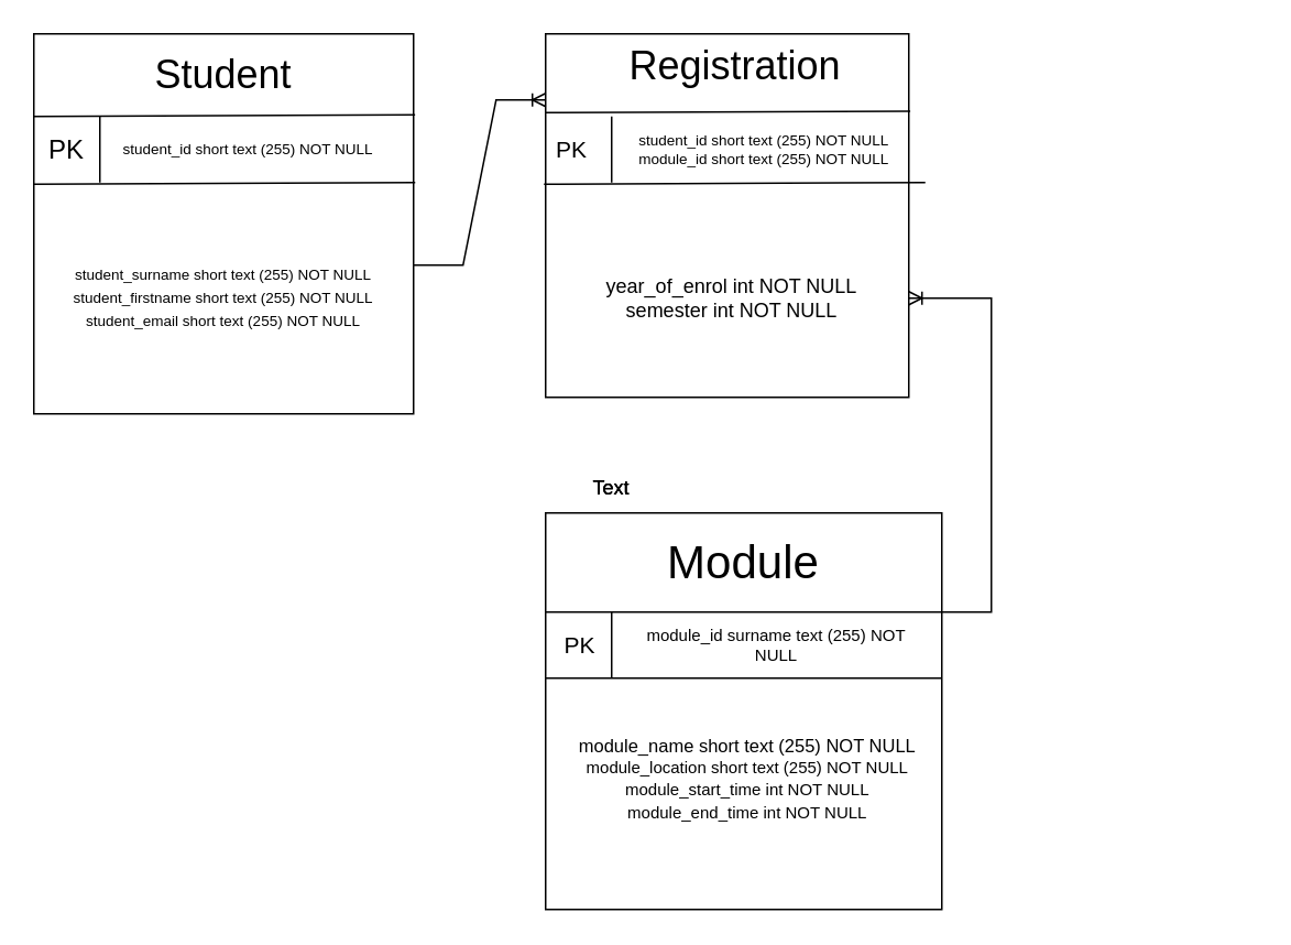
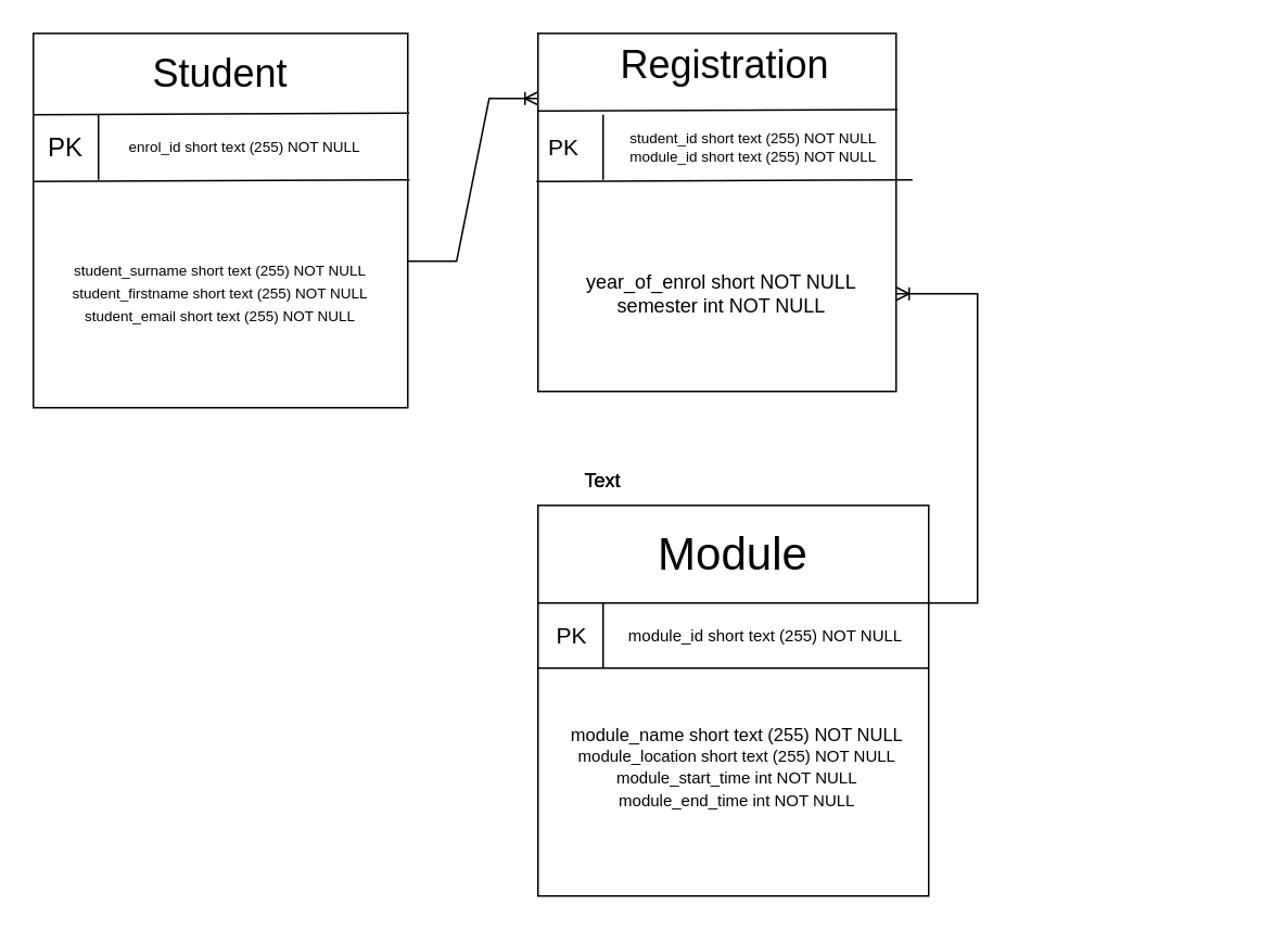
  <mxCell id="0" />
  <mxCell id="1" parent="0" />
  <mxCell id="2" value="" style="whiteSpace=wrap;html=1;aspect=fixed;" vertex="1" parent="1"><mxGeometry x="20" y="20" width="230" height="230" as="geometry" /></mxCell>
  <mxCell id="3" value="" style="whiteSpace=wrap;html=1;aspect=fixed;" vertex="1" parent="1"><mxGeometry x="330" y="20" width="220" height="220" as="geometry" /></mxCell>
  <mxCell id="4" value="" style="whiteSpace=wrap;html=1;aspect=fixed;" vertex="1" parent="1"><mxGeometry x="330" y="310" width="240" height="240" as="geometry" /></mxCell>
  <mxCell id="5" value="" style="endArrow=none;html=1;rounded=0;exitX=1;exitY=0.25;exitDx=0;exitDy=0;" edge="1" parent="1" source="4"><mxGeometry width="50" height="50" relative="1" as="geometry"><mxPoint x="410" y="370" as="sourcePoint" /><mxPoint x="330" y="370" as="targetPoint" /></mxGeometry></mxCell>
  <mxCell id="6" value="" style="endArrow=none;html=1;rounded=0;" edge="1" parent="1" target="3"><mxGeometry width="50" height="50" relative="1" as="geometry"><mxPoint x="330" y="90" as="sourcePoint" /><mxPoint x="380" y="40" as="targetPoint" /></mxGeometry></mxCell>
  <mxCell id="7" value="" style="endArrow=none;html=1;rounded=0;entryX=0;entryY=0.217;entryDx=0;entryDy=0;entryPerimeter=0;exitX=1.004;exitY=0.213;exitDx=0;exitDy=0;exitPerimeter=0;" edge="1" parent="1" source="3" target="3"><mxGeometry width="50" height="50" relative="1" as="geometry"><mxPoint x="550" y="70" as="sourcePoint" /><mxPoint x="340" y="70" as="targetPoint" /></mxGeometry></mxCell>
  <mxCell id="8" value="" style="endArrow=none;html=1;rounded=0;exitX=1.004;exitY=0.213;exitDx=0;exitDy=0;exitPerimeter=0;" edge="1" parent="1" source="2"><mxGeometry width="50" height="50" relative="1" as="geometry"><mxPoint x="240" y="70" as="sourcePoint" /><mxPoint x="20" y="70" as="targetPoint" /></mxGeometry></mxCell>
  <mxCell id="9" value="Module" style="text;html=1;strokeColor=none;fillColor=none;align=center;verticalAlign=middle;whiteSpace=wrap;rounded=0;fontSize=28;" vertex="1" parent="1"><mxGeometry x="330" y="320" width="240" height="40" as="geometry" /></mxCell>
  <mxCell id="10" value="Student" style="text;html=1;strokeColor=none;fillColor=none;align=center;verticalAlign=middle;whiteSpace=wrap;rounded=0;fontSize=24;" vertex="1" parent="1"><mxGeometry x="30" y="30" width="210" height="30" as="geometry" /></mxCell>
  <mxCell id="11" value="Registration" style="text;html=1;strokeColor=none;fillColor=none;align=center;verticalAlign=middle;whiteSpace=wrap;rounded=0;fontSize=24;" vertex="1" parent="1"><mxGeometry x="340" y="20" width="210" height="40" as="geometry" /></mxCell>
  <mxCell id="12" value="" style="endArrow=none;html=1;rounded=0;exitX=1.004;exitY=0.213;exitDx=0;exitDy=0;exitPerimeter=0;" edge="1" parent="1"><mxGeometry width="50" height="50" relative="1" as="geometry"><mxPoint x="251" y="110" as="sourcePoint" /><mxPoint x="20" y="111" as="targetPoint" /></mxGeometry></mxCell>
  <mxCell id="13" value="" style="endArrow=none;html=1;rounded=0;entryX=0;entryY=0.217;entryDx=0;entryDy=0;entryPerimeter=0;exitX=1.004;exitY=0.213;exitDx=0;exitDy=0;exitPerimeter=0;" edge="1" parent="1"><mxGeometry width="50" height="50" relative="1" as="geometry"><mxPoint x="560" y="110" as="sourcePoint" /><mxPoint x="329" y="111" as="targetPoint" /></mxGeometry></mxCell>
  <mxCell id="14" value="" style="endArrow=none;html=1;rounded=0;exitX=1;exitY=0.25;exitDx=0;exitDy=0;" edge="1" parent="1"><mxGeometry width="50" height="50" relative="1" as="geometry"><mxPoint x="570" y="410" as="sourcePoint" /><mxPoint x="330" y="410" as="targetPoint" /></mxGeometry></mxCell>
  <mxCell id="15" value="" style="endArrow=none;html=1;rounded=0;" edge="1" parent="1"><mxGeometry width="50" height="50" relative="1" as="geometry"><mxPoint x="370" y="410" as="sourcePoint" /><mxPoint x="370" y="370" as="targetPoint" /></mxGeometry></mxCell>
  <mxCell id="16" value="" style="endArrow=none;html=1;rounded=0;" edge="1" parent="1"><mxGeometry width="50" height="50" relative="1" as="geometry"><mxPoint x="370" y="110" as="sourcePoint" /><mxPoint x="370" y="70" as="targetPoint" /></mxGeometry></mxCell>
  <mxCell id="17" value="" style="endArrow=none;html=1;rounded=0;" edge="1" parent="1"><mxGeometry width="50" height="50" relative="1" as="geometry"><mxPoint x="60" y="110" as="sourcePoint" /><mxPoint x="60" y="70" as="targetPoint" /></mxGeometry></mxCell>
  <mxCell id="18" value="Text" style="text;html=1;strokeColor=none;fillColor=none;align=center;verticalAlign=middle;whiteSpace=wrap;rounded=0;" vertex="1" parent="1"><mxGeometry x="340" y="280" width="60" height="30" as="geometry" /></mxCell>
  <mxCell id="19" value="Text" style="text;html=1;strokeColor=none;fillColor=none;align=center;verticalAlign=middle;whiteSpace=wrap;rounded=0;" vertex="1" parent="1"><mxGeometry x="340" y="280" width="60" height="30" as="geometry" /></mxCell>
  <mxCell id="20" value="PK" style="text;html=1;strokeColor=none;fillColor=none;align=center;verticalAlign=middle;whiteSpace=wrap;rounded=0;rotation=0;fontSize=14;" vertex="1" parent="1"><mxGeometry x="336.25" y="368.75" width="30" height="42.5" as="geometry" /></mxCell>
  <mxCell id="21" value="PK" style="text;html=1;strokeColor=none;fillColor=none;align=center;verticalAlign=middle;whiteSpace=wrap;rounded=0;fontSize=16;" vertex="1" parent="1"><mxGeometry x="20" y="70" width="40" height="40" as="geometry" /></mxCell>
  <mxCell id="22" value="&lt;div&gt;PK&lt;/div&gt;" style="text;html=1;strokeColor=none;fillColor=none;align=center;verticalAlign=middle;whiteSpace=wrap;rounded=0;fontSize=14;" vertex="1" parent="1"><mxGeometry x="326.25" y="75" width="40" height="30" as="geometry" /></mxCell>
- <mxCell id="23" value="module_id surname text (255) NOT NULL" style="text;html=1;strokeColor=none;fillColor=none;align=center;verticalAlign=middle;whiteSpace=wrap;rounded=0;fontSize=10;" vertex="1" parent="1"><mxGeometry x="380" y="375" width="180" height="30" as="geometry" /></mxCell>
+ <mxCell id="23" value="module_id short text (255) NOT NULL" style="text;html=1;strokeColor=none;fillColor=none;align=center;verticalAlign=middle;whiteSpace=wrap;rounded=0;fontSize=10;" vertex="1" parent="1"><mxGeometry x="380" y="375" width="180" height="30" as="geometry" /></mxCell>
  <mxCell id="24" value="Text" style="text;html=1;strokeColor=none;fillColor=none;align=center;verticalAlign=middle;whiteSpace=wrap;rounded=0;" vertex="1" parent="1"><mxGeometry x="340" y="280" width="60" height="30" as="geometry" /></mxCell>
  <mxCell id="25" value="&lt;div style=&quot;font-size: 9px;&quot;&gt;student_id short text (255) NOT NULL&lt;/div&gt;&lt;div style=&quot;font-size: 9px;&quot;&gt;module_id short text (255) NOT NULL&lt;br&gt;&lt;/div&gt;" style="text;html=1;strokeColor=none;fillColor=none;align=center;verticalAlign=middle;whiteSpace=wrap;rounded=0;" vertex="1" parent="1"><mxGeometry x="375" y="75" width="175" height="30" as="geometry" /></mxCell>
- <mxCell id="26" value="student_id short text (255) NOT NULL" style="text;html=1;strokeColor=none;fillColor=none;align=center;verticalAlign=middle;whiteSpace=wrap;rounded=0;fontSize=9;" vertex="1" parent="1"><mxGeometry x="70" y="75" width="160" height="30" as="geometry" /></mxCell>
+ <mxCell id="26" value="enrol_id short text (255) NOT NULL" style="text;html=1;strokeColor=none;fillColor=none;align=center;verticalAlign=middle;whiteSpace=wrap;rounded=0;fontSize=9;" vertex="1" parent="1"><mxGeometry x="70" y="75" width="160" height="30" as="geometry" /></mxCell>
  <mxCell id="27" value="&lt;div style=&quot;font-size: 9px;&quot;&gt;student_surname short text (255) NOT NULL&lt;/div&gt;&lt;div&gt;&lt;font style=&quot;font-size: 9px;&quot;&gt;student_firstname short text (255) NOT NULL&lt;/font&gt;&lt;/div&gt;&lt;div&gt;&lt;font style=&quot;font-size: 9px;&quot;&gt;student_email short text (255) NOT NULL&lt;br&gt;&lt;/font&gt;&lt;/div&gt;" style="text;html=1;strokeColor=none;fillColor=none;align=center;verticalAlign=middle;whiteSpace=wrap;rounded=0;" vertex="1" parent="1"><mxGeometry x="30" y="120" width="210" height="120" as="geometry" /></mxCell>
  <mxCell id="28" value="&lt;div style=&quot;font-size: 11px;&quot;&gt;module_name short text (255) NOT NULL&lt;/div&gt;&lt;div style=&quot;font-size: 11px;&quot;&gt;&lt;font size=&quot;1&quot;&gt;module_location short text (255) NOT NULL&lt;/font&gt;&lt;/div&gt;&lt;div style=&quot;font-size: 11px;&quot;&gt;&lt;font size=&quot;1&quot;&gt;module_start_time int NOT NULL&lt;/font&gt;&lt;/div&gt;&lt;div style=&quot;font-size: 11px;&quot;&gt;&lt;font size=&quot;1&quot;&gt;module_end_time int NOT NULL &lt;/font&gt;&lt;br&gt;&lt;/div&gt;&lt;div&gt;&lt;br&gt;&lt;/div&gt;" style="text;html=1;strokeColor=none;fillColor=none;align=center;verticalAlign=middle;whiteSpace=wrap;rounded=0;" vertex="1" parent="1"><mxGeometry x="345" y="415" width="215" height="125" as="geometry" /></mxCell>
- <mxCell id="29" value="&lt;div&gt;year_of_enrol int NOT NULL&lt;/div&gt;&lt;div&gt;semester int NOT NULL&lt;br&gt;&lt;/div&gt;" style="text;html=1;strokeColor=none;fillColor=none;align=center;verticalAlign=middle;whiteSpace=wrap;rounded=0;" vertex="1" parent="1"><mxGeometry x="336.25" y="120" width="213.75" height="120" as="geometry" /></mxCell>
+ <mxCell id="29" value="&lt;div&gt;year_of_enrol short NOT NULL&lt;/div&gt;&lt;div&gt;semester int NOT NULL&lt;br&gt;&lt;/div&gt;" style="text;html=1;strokeColor=none;fillColor=none;align=center;verticalAlign=middle;whiteSpace=wrap;rounded=0;" vertex="1" parent="1"><mxGeometry x="336.25" y="120" width="213.75" height="120" as="geometry" /></mxCell>
  <mxCell id="30" value="" style="edgeStyle=entityRelationEdgeStyle;fontSize=12;html=1;endArrow=ERoneToMany;rounded=0;" edge="1" parent="1"><mxGeometry width="100" height="100" relative="1" as="geometry"><mxPoint x="250" y="160" as="sourcePoint" /><mxPoint x="330" y="60" as="targetPoint" /></mxGeometry></mxCell>
  <mxCell id="31" value="" style="edgeStyle=entityRelationEdgeStyle;fontSize=12;html=1;endArrow=ERoneToMany;rounded=0;" edge="1" parent="1" target="29"><mxGeometry width="100" height="100" relative="1" as="geometry"><mxPoint x="570" y="370" as="sourcePoint" /><mxPoint x="320" y="190" as="targetPoint" /><Array as="points"><mxPoint x="660" y="155" /><mxPoint x="740" y="305" /><mxPoint x="600" y="230" /><mxPoint x="560" y="210" /><mxPoint x="550" y="150" /><mxPoint x="560" y="160" /><mxPoint x="560" y="160" /><mxPoint x="610" y="73" /><mxPoint x="600" y="110" /><mxPoint x="630" y="170" /><mxPoint x="690" y="160" /><mxPoint x="760" y="295" /><mxPoint x="670" y="155" /></Array></mxGeometry></mxCell>
